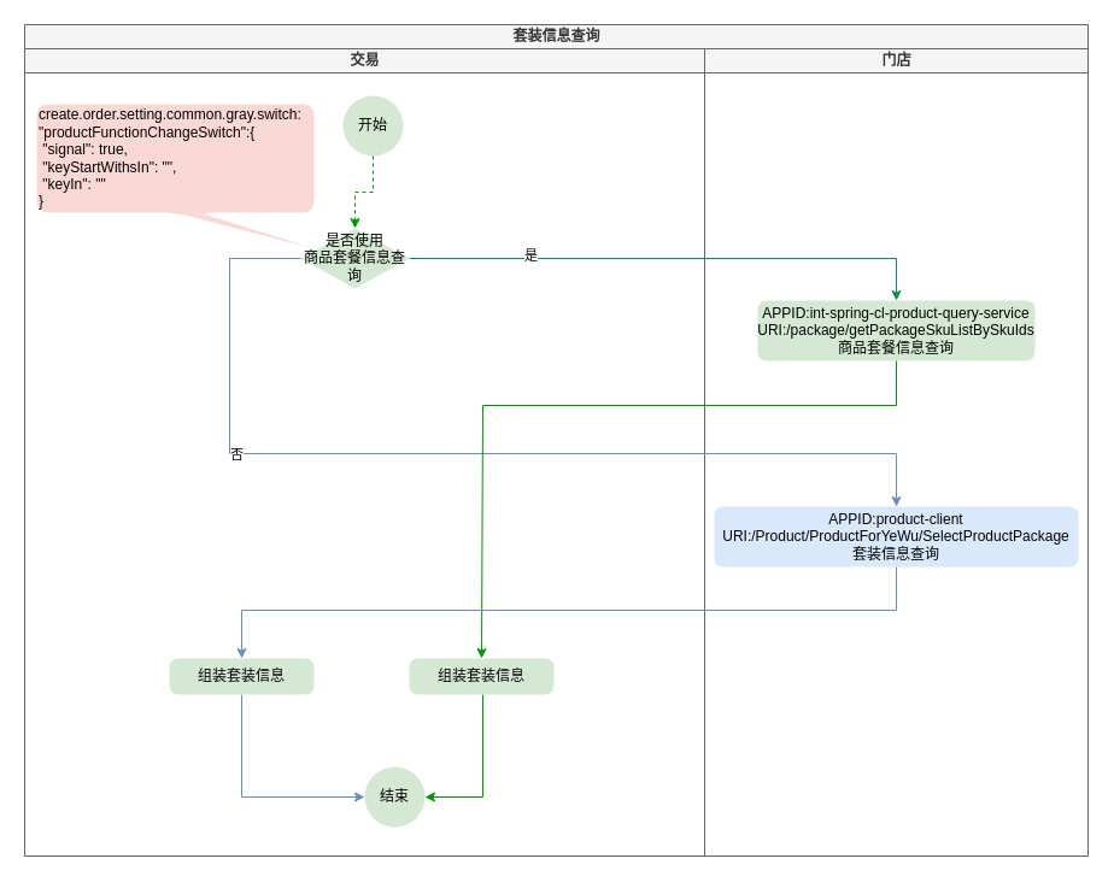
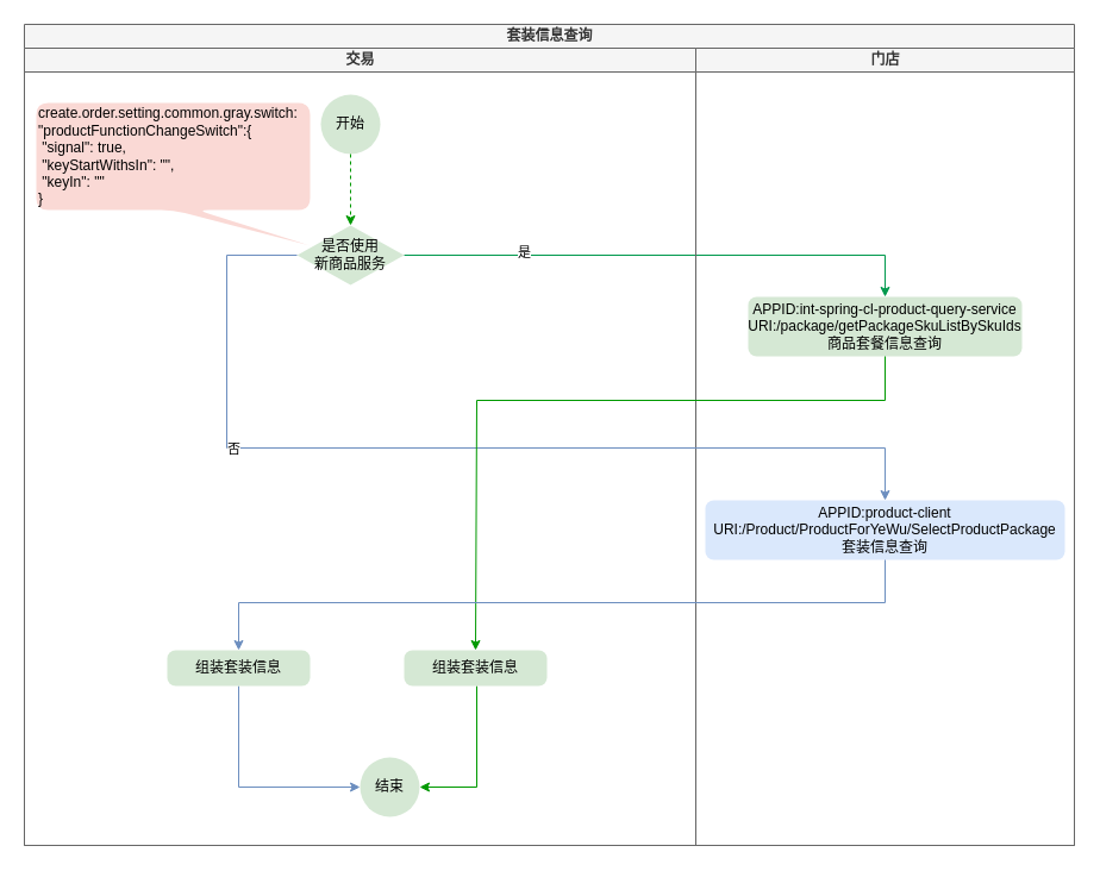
  <mxCell id="0" />
  <mxCell id="1" parent="0" />
  <mxCell id="2" value="套装信息查询" style="swimlane;childLayout=stackLayout;resizeParent=1;resizeParentMax=0;startSize=20;html=1;strokeColor=#666666;fillColor=#f5f5f5;fontColor=#333333;" vertex="1" parent="1"><mxGeometry x="20" y="20" width="882" height="690" as="geometry" /></mxCell>
  <mxCell id="3" style="edgeStyle=orthogonalEdgeStyle;rounded=0;orthogonalLoop=1;jettySize=auto;html=1;exitX=1;exitY=0.5;exitDx=0;exitDy=0;exitPerimeter=0;strokeColor=#00994D;" edge="1" parent="2" source="7" target="16"><mxGeometry relative="1" as="geometry" /></mxCell>
  <mxCell id="4" value="是" style="edgeLabel;html=1;align=center;verticalAlign=middle;resizable=0;points=[];" vertex="1" connectable="0" parent="3"><mxGeometry x="-0.545" y="3" relative="1" as="geometry"><mxPoint as="offset" /></mxGeometry></mxCell>
  <mxCell id="5" value="交易" style="swimlane;startSize=20;html=1;fillColor=#f5f5f5;fontColor=#333333;strokeColor=#666666;" vertex="1" parent="2"><mxGeometry y="20" width="564" height="670" as="geometry" /></mxCell>
- <mxCell id="6" value="开始" style="strokeWidth=1;html=1;shape=mxgraph.flowchart.start_2;whiteSpace=wrap;fillColor=#d5e8d4;strokeColor=none;" vertex="1" parent="5"><mxGeometry x="264" y="39" width="50" height="50" as="geometry" /></mxCell>
- <mxCell id="7" value="是否使用&lt;br&gt;商品套餐信息查询" style="strokeWidth=1;html=1;shape=mxgraph.flowchart.decision;whiteSpace=wrap;fillColor=#d5e8d4;strokeColor=none;" vertex="1" parent="5"><mxGeometry x="229" y="149" width="90" height="50" as="geometry" /></mxCell>
+ <mxCell id="6" value="开始" style="strokeWidth=1;html=1;shape=mxgraph.flowchart.start_2;whiteSpace=wrap;fillColor=#d5e8d4;strokeColor=none;" vertex="1" parent="5"><mxGeometry x="249" y="39" width="50" height="50" as="geometry" /></mxCell>
+ <mxCell id="7" value="是否使用&lt;br&gt;新商品服务" style="strokeWidth=1;html=1;shape=mxgraph.flowchart.decision;whiteSpace=wrap;fillColor=#d5e8d4;strokeColor=none;" vertex="1" parent="5"><mxGeometry x="229" y="149" width="90" height="50" as="geometry" /></mxCell>
  <mxCell id="8" style="edgeStyle=orthogonalEdgeStyle;rounded=0;orthogonalLoop=1;jettySize=auto;html=1;entryX=0.5;entryY=0;entryDx=0;entryDy=0;entryPerimeter=0;strokeColor=#009900;exitX=0.5;exitY=1;exitDx=0;exitDy=0;exitPerimeter=0;dashed=1;" edge="1" parent="5" source="6" target="7"><mxGeometry relative="1" as="geometry"><mxPoint x="274" y="250" as="sourcePoint" /></mxGeometry></mxCell>
  <mxCell id="9" value="结束" style="strokeWidth=1;html=1;shape=mxgraph.flowchart.start_2;whiteSpace=wrap;fillColor=#d5e8d4;strokeColor=none;" vertex="1" parent="5"><mxGeometry x="282" y="596" width="50" height="50" as="geometry" /></mxCell>
  <mxCell id="10" style="edgeStyle=orthogonalEdgeStyle;rounded=0;orthogonalLoop=1;jettySize=auto;html=1;exitX=0.5;exitY=1;exitDx=0;exitDy=0;entryX=0;entryY=0.5;entryDx=0;entryDy=0;entryPerimeter=0;strokeColor=#6C8EBF;" edge="1" parent="5" source="11" target="9"><mxGeometry relative="1" as="geometry" /></mxCell>
  <mxCell id="11" value="组装套装信息" style="rounded=1;whiteSpace=wrap;html=1;absoluteArcSize=1;arcSize=14;strokeWidth=1;align=center;strokeColor=none;fillColor=#d5e8d4;" vertex="1" parent="5"><mxGeometry x="120" y="506" width="120" height="30" as="geometry" /></mxCell>
  <mxCell id="12" style="edgeStyle=orthogonalEdgeStyle;rounded=0;orthogonalLoop=1;jettySize=auto;html=1;entryX=1;entryY=0.5;entryDx=0;entryDy=0;entryPerimeter=0;strokeColor=#009900;" edge="1" parent="5" source="13" target="9"><mxGeometry relative="1" as="geometry"><Array as="points"><mxPoint x="380" y="621" /></Array></mxGeometry></mxCell>
  <mxCell id="13" value="组装套装信息" style="rounded=1;whiteSpace=wrap;html=1;absoluteArcSize=1;arcSize=14;strokeWidth=1;align=center;strokeColor=none;fillColor=#d5e8d4;" vertex="1" parent="5"><mxGeometry x="319" y="506" width="120" height="30" as="geometry" /></mxCell>
  <mxCell id="14" value="create.order.setting.common.gray.switch:&lt;br&gt;&lt;div style=&quot;&quot;&gt;&quot;productFunctionChangeSwitch&quot;:&lt;span style=&quot;background-color: initial;&quot;&gt;{&lt;/span&gt;&lt;/div&gt;&lt;div style=&quot;&quot;&gt;&lt;span style=&quot;background-color: initial;&quot;&gt;&lt;span style=&quot;white-space: pre;&quot;&gt; &lt;/span&gt;&quot;signal&quot;: true,&lt;/span&gt;&lt;/div&gt;&lt;div style=&quot;&quot;&gt;&lt;span style=&quot;white-space: pre;&quot;&gt; &lt;/span&gt;&quot;keyStartWithsIn&quot;: &quot;&quot;,&lt;/div&gt;&lt;div style=&quot;&quot;&gt;&lt;span style=&quot;white-space: pre;&quot;&gt; &lt;/span&gt;&quot;keyIn&quot;: &quot;&quot;&lt;/div&gt;&lt;div style=&quot;&quot;&gt;}&lt;br&gt;&lt;/div&gt;" style="shape=callout;whiteSpace=wrap;html=1;perimeter=calloutPerimeter;position2=1;fillColor=#fad9d5;strokeColor=none;rounded=1;align=left;" vertex="1" parent="5"><mxGeometry x="10" y="46" width="230" height="120" as="geometry" /></mxCell>
  <mxCell id="15" value="门店" style="swimlane;startSize=20;html=1;fillColor=#f5f5f5;fontColor=#333333;strokeColor=#666666;" vertex="1" parent="2"><mxGeometry x="564" y="20" width="318" height="670" as="geometry" /></mxCell>
  <mxCell id="16" value="&lt;div&gt;&lt;div&gt;&lt;div&gt;APPID:int-spring-cl-product-query-service&lt;/div&gt;&lt;div&gt;URI:/package/getPackageSkuListBySkuIds&lt;/div&gt;&lt;div&gt;商品套餐信息查询&lt;/div&gt;&lt;/div&gt;&lt;/div&gt;" style="rounded=1;whiteSpace=wrap;html=1;absoluteArcSize=1;arcSize=14;strokeWidth=1;strokeColor=none;fillColor=#d5e8d4;" vertex="1" parent="15"><mxGeometry x="44" y="209" width="230" height="50" as="geometry" /></mxCell>
  <mxCell id="17" value="&lt;div&gt;&lt;div&gt;APPID:product-client&lt;/div&gt;&lt;div&gt;URI:/Product/ProductForYeWu/SelectProductPackage&lt;/div&gt;&lt;div&gt;套装信息查询&lt;/div&gt;&lt;/div&gt;" style="rounded=1;whiteSpace=wrap;html=1;absoluteArcSize=1;arcSize=14;strokeWidth=1;strokeColor=none;fillColor=#dae8fc;" vertex="1" parent="15"><mxGeometry x="8" y="380" width="302" height="50" as="geometry" /></mxCell>
  <mxCell id="18" style="edgeStyle=orthogonalEdgeStyle;rounded=0;orthogonalLoop=1;jettySize=auto;html=1;exitX=0;exitY=0.5;exitDx=0;exitDy=0;exitPerimeter=0;strokeColor=#6C8EBF;entryX=0.5;entryY=0;entryDx=0;entryDy=0;" edge="1" parent="2" source="7" target="17"><mxGeometry relative="1" as="geometry"><mxPoint x="134" y="320" as="targetPoint" /><Array as="points"><mxPoint x="170" y="194" /><mxPoint x="170" y="356" /><mxPoint x="723" y="356" /></Array></mxGeometry></mxCell>
  <mxCell id="19" value="否" style="edgeLabel;html=1;align=center;verticalAlign=middle;resizable=0;points=[];" vertex="1" connectable="0" parent="18"><mxGeometry x="-0.448" relative="1" as="geometry"><mxPoint as="offset" /></mxGeometry></mxCell>
  <mxCell id="20" style="edgeStyle=orthogonalEdgeStyle;rounded=0;orthogonalLoop=1;jettySize=auto;html=1;exitX=0.5;exitY=1;exitDx=0;exitDy=0;entryX=0.5;entryY=0;entryDx=0;entryDy=0;strokeColor=#009900;" edge="1" parent="2" source="16" target="13"><mxGeometry relative="1" as="geometry"><mxPoint x="380" y="526" as="targetPoint" /><Array as="points"><mxPoint x="723" y="316" /><mxPoint x="380" y="316" /></Array></mxGeometry></mxCell>
  <mxCell id="21" style="edgeStyle=orthogonalEdgeStyle;rounded=0;orthogonalLoop=1;jettySize=auto;html=1;exitX=0.5;exitY=1;exitDx=0;exitDy=0;entryX=0.5;entryY=0;entryDx=0;entryDy=0;strokeColor=#6C8EBF;" edge="1" parent="2" source="17" target="11"><mxGeometry relative="1" as="geometry"><mxPoint x="180" y="526" as="targetPoint" /><Array as="points"><mxPoint x="723" y="486" /><mxPoint x="180" y="486" /></Array></mxGeometry></mxCell>
